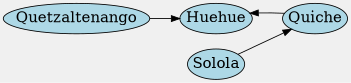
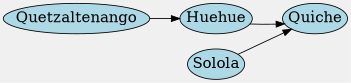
  digraph {
    bgcolor="#f0f0f0"
    rankdir=LR
    node [fillcolor=lightblue fontcolor=black fontsize=18 margin=0 shape=oval style=filled]
    Quetzaltenango [width=0.5]
    Huehue [width=0.5]
    Solola [width=0.5]
    Quiche [width=0.5]
    Quetzaltenango -> Huehue
    Solola -> Quiche
-   Quiche -> Huehue
+   Huehue -> Quiche
  }
